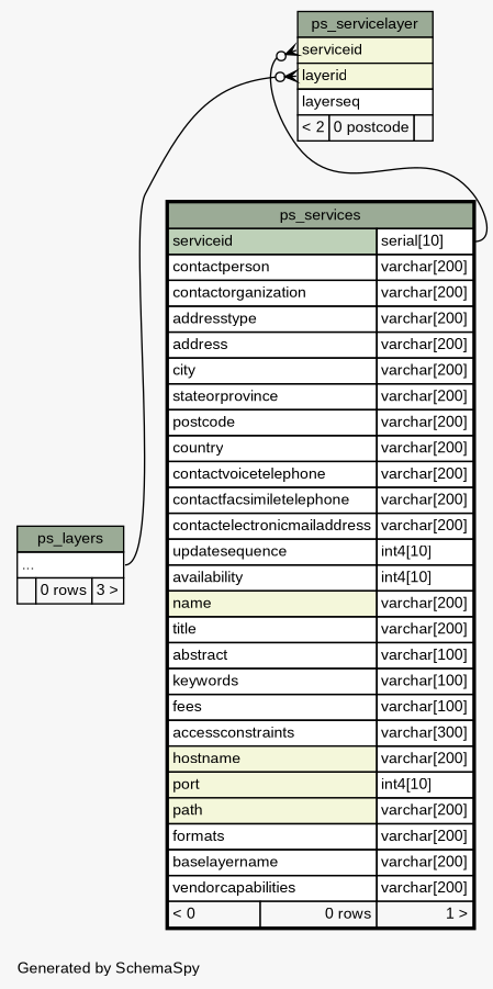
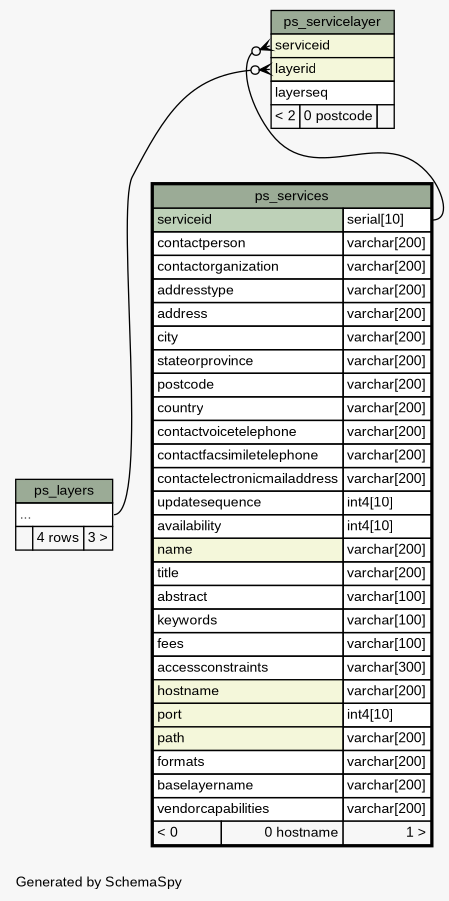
  digraph {
    bgcolor="#f7f7f7"
    fontname="Liberation Sans"
    fontsize=11
    label="\nGenerated by SchemaSpy"
    labeljust=l
    nodesep=0.18
    rankdir=TB
    ranksep=0.46
    node [fontname="Liberation Sans" fontsize=11 shape=plaintext]
    edge [arrowhead=none arrowsize=0.8 arrowtail=crowodot dir=back fontname="Liberation Sans"]
    n1 [label=<     <TABLE BORDER="0" CELLBORDER="1" CELLSPACING="0" BGCOLOR="#ffffff">       <TR><TD COLSPAN="3" BGCOLOR="#9bab96" ALIGN="CENTER">ps_servicelayer</TD></TR>       <TR><TD PORT="serviceid" COLSPAN="3" BGCOLOR="#f4f7da" ALIGN="LEFT">serviceid</TD></TR>       <TR><TD PORT="layerid" COLSPAN="3" BGCOLOR="#f4f7da" ALIGN="LEFT">layerid</TD></TR>       <TR><TD PORT="layerseq" COLSPAN="3" ALIGN="LEFT">layerseq</TD></TR>       <TR><TD ALIGN="LEFT" BGCOLOR="#f7f7f7">&lt; 2</TD><TD ALIGN="RIGHT" BGCOLOR="#f7f7f7">0 postcode</TD><TD ALIGN="RIGHT" BGCOLOR="#f7f7f7">  </TD></TR>     </TABLE>>]
-   n2 [label=<     <TABLE BORDER="0" CELLBORDER="1" CELLSPACING="0" BGCOLOR="#ffffff">       <TR><TD COLSPAN="3" BGCOLOR="#9bab96" ALIGN="CENTER">ps_layers</TD></TR>       <TR><TD PORT="elipses" COLSPAN="3" ALIGN="LEFT">...</TD></TR>       <TR><TD ALIGN="LEFT" BGCOLOR="#f7f7f7">  </TD><TD ALIGN="RIGHT" BGCOLOR="#f7f7f7">0 rows</TD><TD ALIGN="RIGHT" BGCOLOR="#f7f7f7">3 &gt;</TD></TR>     </TABLE>>]
-   n3 [label=<     <TABLE BORDER="2" CELLBORDER="1" CELLSPACING="0" BGCOLOR="#ffffff">       <TR><TD COLSPAN="3" BGCOLOR="#9bab96" ALIGN="CENTER">ps_services</TD></TR>       <TR><TD PORT="serviceid" COLSPAN="2" BGCOLOR="#bed1b8" ALIGN="LEFT">serviceid</TD><TD PORT="serviceid.type" ALIGN="LEFT">serial[10]</TD></TR>       <TR><TD PORT="contactperson" COLSPAN="2" ALIGN="LEFT">contactperson</TD><TD PORT="contactperson.type" ALIGN="LEFT">varchar[200]</TD></TR>       <TR><TD PORT="contactorganization" COLSPAN="2" ALIGN="LEFT">contactorganization</TD><TD PORT="contactorganization.type" ALIGN="LEFT">varchar[200]</TD></TR>       <TR><TD PORT="addresstype" COLSPAN="2" ALIGN="LEFT">addresstype</TD><TD PORT="addresstype.type" ALIGN="LEFT">varchar[200]</TD></TR>       <TR><TD PORT="address" COLSPAN="2" ALIGN="LEFT">address</TD><TD PORT="address.type" ALIGN="LEFT">varchar[200]</TD></TR>       <TR><TD PORT="city" COLSPAN="2" ALIGN="LEFT">city</TD><TD PORT="city.type" ALIGN="LEFT">varchar[200]</TD></TR>       <TR><TD PORT="stateorprovince" COLSPAN="2" ALIGN="LEFT">stateorprovince</TD><TD PORT="stateorprovince.type" ALIGN="LEFT">varchar[200]</TD></TR>       <TR><TD PORT="postcode" COLSPAN="2" ALIGN="LEFT">postcode</TD><TD PORT="postcode.type" ALIGN="LEFT">varchar[200]</TD></TR>       <TR><TD PORT="country" COLSPAN="2" ALIGN="LEFT">country</TD><TD PORT="country.type" ALIGN="LEFT">varchar[200]</TD></TR>       <TR><TD PORT="contactvoicetelephone" COLSPAN="2" ALIGN="LEFT">contactvoicetelephone</TD><TD PORT="contactvoicetelephone.type" ALIGN="LEFT">varchar[200]</TD></TR>       <TR><TD PORT="contactfacsimiletelephone" COLSPAN="2" ALIGN="LEFT">contactfacsimiletelephone</TD><TD PORT="contactfacsimiletelephone.type" ALIGN="LEFT">varchar[200]</TD></TR>       <TR><TD PORT="contactelectronicmailaddress" COLSPAN="2" ALIGN="LEFT">contactelectronicmailaddress</TD><TD PORT="contactelectronicmailaddress.type" ALIGN="LEFT">varchar[200]</TD></TR>       <TR><TD PORT="updatesequence" COLSPAN="2" ALIGN="LEFT">updatesequence</TD><TD PORT="updatesequence.type" ALIGN="LEFT">int4[10]</TD></TR>       <TR><TD PORT="availability" COLSPAN="2" ALIGN="LEFT">availability</TD><TD PORT="availability.type" ALIGN="LEFT">int4[10]</TD></TR>       <TR><TD PORT="name" COLSPAN="2" BGCOLOR="#f4f7da" ALIGN="LEFT">name</TD><TD PORT="name.type" ALIGN="LEFT">varchar[200]</TD></TR>       <TR><TD PORT="title" COLSPAN="2" ALIGN="LEFT">title</TD><TD PORT="title.type" ALIGN="LEFT">varchar[200]</TD></TR>       <TR><TD PORT="abstract" COLSPAN="2" ALIGN="LEFT">abstract</TD><TD PORT="abstract.type" ALIGN="LEFT">varchar[100]</TD></TR>       <TR><TD PORT="keywords" COLSPAN="2" ALIGN="LEFT">keywords</TD><TD PORT="keywords.type" ALIGN="LEFT">varchar[100]</TD></TR>       <TR><TD PORT="fees" COLSPAN="2" ALIGN="LEFT">fees</TD><TD PORT="fees.type" ALIGN="LEFT">varchar[100]</TD></TR>       <TR><TD PORT="accessconstraints" COLSPAN="2" ALIGN="LEFT">accessconstraints</TD><TD PORT="accessconstraints.type" ALIGN="LEFT">varchar[300]</TD></TR>       <TR><TD PORT="hostname" COLSPAN="2" BGCOLOR="#f4f7da" ALIGN="LEFT">hostname</TD><TD PORT="hostname.type" ALIGN="LEFT">varchar[200]</TD></TR>       <TR><TD PORT="port" COLSPAN="2" BGCOLOR="#f4f7da" ALIGN="LEFT">port</TD><TD PORT="port.type" ALIGN="LEFT">int4[10]</TD></TR>       <TR><TD PORT="path" COLSPAN="2" BGCOLOR="#f4f7da" ALIGN="LEFT">path</TD><TD PORT="path.type" ALIGN="LEFT">varchar[200]</TD></TR>       <TR><TD PORT="formats" COLSPAN="2" ALIGN="LEFT">formats</TD><TD PORT="formats.type" ALIGN="LEFT">varchar[200]</TD></TR>       <TR><TD PORT="baselayername" COLSPAN="2" ALIGN="LEFT">baselayername</TD><TD PORT="baselayername.type" ALIGN="LEFT">varchar[200]</TD></TR>       <TR><TD PORT="vendorcapabilities" COLSPAN="2" ALIGN="LEFT">vendorcapabilities</TD><TD PORT="vendorcapabilities.type" ALIGN="LEFT">varchar[200]</TD></TR>       <TR><TD ALIGN="LEFT" BGCOLOR="#f7f7f7">&lt; 0</TD><TD ALIGN="RIGHT" BGCOLOR="#f7f7f7">0 rows</TD><TD ALIGN="RIGHT" BGCOLOR="#f7f7f7">1 &gt;</TD></TR>     </TABLE>>]
+   n2 [label=<     <TABLE BORDER="0" CELLBORDER="1" CELLSPACING="0" BGCOLOR="#ffffff">       <TR><TD COLSPAN="3" BGCOLOR="#9bab96" ALIGN="CENTER">ps_layers</TD></TR>       <TR><TD PORT="elipses" COLSPAN="3" ALIGN="LEFT">...</TD></TR>       <TR><TD ALIGN="LEFT" BGCOLOR="#f7f7f7">  </TD><TD ALIGN="RIGHT" BGCOLOR="#f7f7f7">4 rows</TD><TD ALIGN="RIGHT" BGCOLOR="#f7f7f7">3 &gt;</TD></TR>     </TABLE>>]
+   n3 [label=<     <TABLE BORDER="2" CELLBORDER="1" CELLSPACING="0" BGCOLOR="#ffffff">       <TR><TD COLSPAN="3" BGCOLOR="#9bab96" ALIGN="CENTER">ps_services</TD></TR>       <TR><TD PORT="serviceid" COLSPAN="2" BGCOLOR="#bed1b8" ALIGN="LEFT">serviceid</TD><TD PORT="serviceid.type" ALIGN="LEFT">serial[10]</TD></TR>       <TR><TD PORT="contactperson" COLSPAN="2" ALIGN="LEFT">contactperson</TD><TD PORT="contactperson.type" ALIGN="LEFT">varchar[200]</TD></TR>       <TR><TD PORT="contactorganization" COLSPAN="2" ALIGN="LEFT">contactorganization</TD><TD PORT="contactorganization.type" ALIGN="LEFT">varchar[200]</TD></TR>       <TR><TD PORT="addresstype" COLSPAN="2" ALIGN="LEFT">addresstype</TD><TD PORT="addresstype.type" ALIGN="LEFT">varchar[200]</TD></TR>       <TR><TD PORT="address" COLSPAN="2" ALIGN="LEFT">address</TD><TD PORT="address.type" ALIGN="LEFT">varchar[200]</TD></TR>       <TR><TD PORT="city" COLSPAN="2" ALIGN="LEFT">city</TD><TD PORT="city.type" ALIGN="LEFT">varchar[200]</TD></TR>       <TR><TD PORT="stateorprovince" COLSPAN="2" ALIGN="LEFT">stateorprovince</TD><TD PORT="stateorprovince.type" ALIGN="LEFT">varchar[200]</TD></TR>       <TR><TD PORT="postcode" COLSPAN="2" ALIGN="LEFT">postcode</TD><TD PORT="postcode.type" ALIGN="LEFT">varchar[200]</TD></TR>       <TR><TD PORT="country" COLSPAN="2" ALIGN="LEFT">country</TD><TD PORT="country.type" ALIGN="LEFT">varchar[200]</TD></TR>       <TR><TD PORT="contactvoicetelephone" COLSPAN="2" ALIGN="LEFT">contactvoicetelephone</TD><TD PORT="contactvoicetelephone.type" ALIGN="LEFT">varchar[200]</TD></TR>       <TR><TD PORT="contactfacsimiletelephone" COLSPAN="2" ALIGN="LEFT">contactfacsimiletelephone</TD><TD PORT="contactfacsimiletelephone.type" ALIGN="LEFT">varchar[200]</TD></TR>       <TR><TD PORT="contactelectronicmailaddress" COLSPAN="2" ALIGN="LEFT">contactelectronicmailaddress</TD><TD PORT="contactelectronicmailaddress.type" ALIGN="LEFT">varchar[200]</TD></TR>       <TR><TD PORT="updatesequence" COLSPAN="2" ALIGN="LEFT">updatesequence</TD><TD PORT="updatesequence.type" ALIGN="LEFT">int4[10]</TD></TR>       <TR><TD PORT="availability" COLSPAN="2" ALIGN="LEFT">availability</TD><TD PORT="availability.type" ALIGN="LEFT">int4[10]</TD></TR>       <TR><TD PORT="name" COLSPAN="2" BGCOLOR="#f4f7da" ALIGN="LEFT">name</TD><TD PORT="name.type" ALIGN="LEFT">varchar[200]</TD></TR>       <TR><TD PORT="title" COLSPAN="2" ALIGN="LEFT">title</TD><TD PORT="title.type" ALIGN="LEFT">varchar[200]</TD></TR>       <TR><TD PORT="abstract" COLSPAN="2" ALIGN="LEFT">abstract</TD><TD PORT="abstract.type" ALIGN="LEFT">varchar[100]</TD></TR>       <TR><TD PORT="keywords" COLSPAN="2" ALIGN="LEFT">keywords</TD><TD PORT="keywords.type" ALIGN="LEFT">varchar[100]</TD></TR>       <TR><TD PORT="fees" COLSPAN="2" ALIGN="LEFT">fees</TD><TD PORT="fees.type" ALIGN="LEFT">varchar[100]</TD></TR>       <TR><TD PORT="accessconstraints" COLSPAN="2" ALIGN="LEFT">accessconstraints</TD><TD PORT="accessconstraints.type" ALIGN="LEFT">varchar[300]</TD></TR>       <TR><TD PORT="hostname" COLSPAN="2" BGCOLOR="#f4f7da" ALIGN="LEFT">hostname</TD><TD PORT="hostname.type" ALIGN="LEFT">varchar[200]</TD></TR>       <TR><TD PORT="port" COLSPAN="2" BGCOLOR="#f4f7da" ALIGN="LEFT">port</TD><TD PORT="port.type" ALIGN="LEFT">int4[10]</TD></TR>       <TR><TD PORT="path" COLSPAN="2" BGCOLOR="#f4f7da" ALIGN="LEFT">path</TD><TD PORT="path.type" ALIGN="LEFT">varchar[200]</TD></TR>       <TR><TD PORT="formats" COLSPAN="2" ALIGN="LEFT">formats</TD><TD PORT="formats.type" ALIGN="LEFT">varchar[200]</TD></TR>       <TR><TD PORT="baselayername" COLSPAN="2" ALIGN="LEFT">baselayername</TD><TD PORT="baselayername.type" ALIGN="LEFT">varchar[200]</TD></TR>       <TR><TD PORT="vendorcapabilities" COLSPAN="2" ALIGN="LEFT">vendorcapabilities</TD><TD PORT="vendorcapabilities.type" ALIGN="LEFT">varchar[200]</TD></TR>       <TR><TD ALIGN="LEFT" BGCOLOR="#f7f7f7">&lt; 0</TD><TD ALIGN="RIGHT" BGCOLOR="#f7f7f7">0 hostname</TD><TD ALIGN="RIGHT" BGCOLOR="#f7f7f7">1 &gt;</TD></TR>     </TABLE>>]
    n1 -> n2 [headport="elipses:e" tailport="layerid:w"]
    n1 -> n3 [headport="serviceid.type:e" tailport="serviceid:w"]
  }
